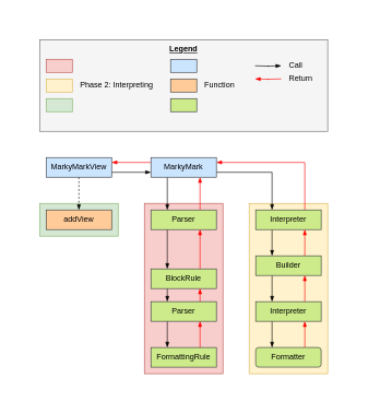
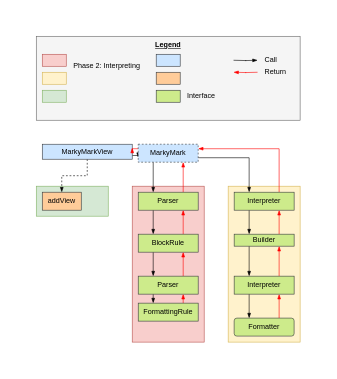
  <mxCell id="0" />
  <mxCell id="1" parent="0" />
  <mxCell id="2" value="" style="rounded=0;whiteSpace=wrap;html=1;dashed=1;strokeColor=none;strokeWidth=2;fillColor=#ffffff;fontFamily=Courier New;fontColor=#000000;align=left;" parent="1" vertex="1"><mxGeometry width="520" height="590" as="geometry" x="20" y="20" /></mxCell>
  <mxCell id="3" value="" style="rounded=0;whiteSpace=wrap;html=1;align=left;fillColor=#d5e8d4;strokeColor=#82b366;" parent="1" vertex="1"><mxGeometry x="60" y="310" width="120" height="50" as="geometry" /></mxCell>
  <mxCell id="4" value="" style="rounded=0;whiteSpace=wrap;html=1;align=left;fillColor=#fff2cc;strokeColor=#d6b656;" parent="1" vertex="1"><mxGeometry x="380" y="310" width="120" height="260" as="geometry" /></mxCell>
  <mxCell id="5" style="edgeStyle=orthogonalEdgeStyle;rounded=0;orthogonalLoop=1;jettySize=auto;html=1;exitX=0.25;exitY=1;exitDx=0;exitDy=0;entryX=0.25;entryY=0;entryDx=0;entryDy=0;endArrow=blockThin;endFill=1;strokeColor=#000000;fontFamily=Courier New;fontColor=#000000;" parent="1" source="7" target="10" edge="1"><mxGeometry relative="1" as="geometry" /></mxCell>
  <mxCell id="6" style="edgeStyle=orthogonalEdgeStyle;rounded=0;orthogonalLoop=1;jettySize=auto;html=1;exitX=0.75;exitY=0;exitDx=0;exitDy=0;entryX=1;entryY=0.25;entryDx=0;entryDy=0;endArrow=blockThin;endFill=1;strokeColor=#FF0000;fontFamily=Courier New;fontColor=#000000;" parent="1" source="7" target="48" edge="1"><mxGeometry relative="1" as="geometry" /></mxCell>
  <mxCell id="7" value="Interpreter" style="rounded=0;whiteSpace=wrap;html=1;strokeColor=#36393d;fillColor=#cdeb8b;align=center;" parent="1" vertex="1"><mxGeometry x="390" y="320" width="100" height="30" as="geometry" /></mxCell>
  <mxCell id="8" style="edgeStyle=orthogonalEdgeStyle;rounded=0;orthogonalLoop=1;jettySize=auto;html=1;exitX=0.25;exitY=1;exitDx=0;exitDy=0;entryX=0.25;entryY=0;entryDx=0;entryDy=0;endArrow=blockThin;endFill=1;strokeColor=#000000;fontFamily=Courier New;fontColor=#000000;" parent="1" source="10" target="15" edge="1"><mxGeometry relative="1" as="geometry" /></mxCell>
  <mxCell id="9" style="edgeStyle=orthogonalEdgeStyle;rounded=0;orthogonalLoop=1;jettySize=auto;html=1;exitX=0.75;exitY=0;exitDx=0;exitDy=0;entryX=0.75;entryY=1;entryDx=0;entryDy=0;endArrow=blockThin;endFill=1;strokeColor=#FF0000;fontFamily=Courier New;fontColor=#000000;" parent="1" source="10" target="7" edge="1"><mxGeometry relative="1" as="geometry" /></mxCell>
- <mxCell id="10" value="Builder" style="rounded=0;whiteSpace=wrap;html=1;strokeColor=#36393d;fillColor=#cdeb8b;align=center;" parent="1" vertex="1"><mxGeometry x="390" y="390" width="100" height="30" as="geometry" /></mxCell>
+ <mxCell id="10" value="Builder" style="rounded=0;whiteSpace=wrap;html=1;strokeColor=#36393d;fillColor=#cdeb8b;align=center;" parent="1" vertex="1"><mxGeometry x="390" y="390" width="100" height="20" as="geometry" /></mxCell>
  <mxCell id="11" style="edgeStyle=orthogonalEdgeStyle;rounded=0;orthogonalLoop=1;jettySize=auto;html=1;exitX=0.75;exitY=0;exitDx=0;exitDy=0;entryX=0.75;entryY=1;entryDx=0;entryDy=0;endArrow=blockThin;endFill=1;strokeColor=#FF0000;fontFamily=Courier New;fontColor=#000000;" parent="1" source="12" target="15" edge="1"><mxGeometry relative="1" as="geometry" /></mxCell>
  <mxCell id="12" value="Formatter" style="whiteSpace=wrap;html=1;strokeColor=#36393d;fillColor=#cdeb8b;align=center;rounded=1;" parent="1" vertex="1"><mxGeometry x="390" y="530" width="100" height="30" as="geometry" /></mxCell>
  <mxCell id="13" style="edgeStyle=orthogonalEdgeStyle;rounded=0;orthogonalLoop=1;jettySize=auto;html=1;exitX=0.25;exitY=1;exitDx=0;exitDy=0;entryX=0.25;entryY=0;entryDx=0;entryDy=0;endArrow=blockThin;endFill=1;strokeColor=#000000;fontFamily=Courier New;fontColor=#000000;" parent="1" source="15" target="12" edge="1"><mxGeometry relative="1" as="geometry" /></mxCell>
  <mxCell id="14" style="edgeStyle=orthogonalEdgeStyle;rounded=0;orthogonalLoop=1;jettySize=auto;html=1;exitX=0.75;exitY=0;exitDx=0;exitDy=0;entryX=0.75;entryY=1;entryDx=0;entryDy=0;endArrow=blockThin;endFill=1;strokeColor=#FF0000;fontFamily=Courier New;fontColor=#000000;" parent="1" source="15" target="10" edge="1"><mxGeometry relative="1" as="geometry" /></mxCell>
  <mxCell id="15" value="Interpreter" style="rounded=0;whiteSpace=wrap;html=1;strokeColor=#36393d;fillColor=#cdeb8b;align=center;" parent="1" vertex="1"><mxGeometry x="390" y="460" width="100" height="30" as="geometry" /></mxCell>
  <mxCell id="16" value="" style="rounded=0;whiteSpace=wrap;html=1;strokeColor=#666666;fillColor=#f5f5f5;align=left;fontColor=#333333;" parent="1" vertex="1"><mxGeometry x="60" y="60" width="440" height="140" as="geometry" /></mxCell>
  <mxCell id="17" value="" style="rounded=0;whiteSpace=wrap;html=1;fillColor=#f8cecc;strokeColor=#b85450;" parent="1" vertex="1"><mxGeometry x="70" y="90" width="40" height="20" as="geometry" /></mxCell>
  <mxCell id="18" value="" style="rounded=0;whiteSpace=wrap;html=1;align=left;fillColor=#fff2cc;strokeColor=#d6b656;" parent="1" vertex="1"><mxGeometry x="70" y="120" width="40" height="20" as="geometry" /></mxCell>
- <mxCell id="19" value="Phase 2: Interpreting" style="text;html=1;strokeColor=none;fillColor=none;align=left;verticalAlign=middle;whiteSpace=wrap;rounded=0;" parent="1" vertex="1"><mxGeometry x="120" y="120" width="120" height="20" as="geometry" /></mxCell>
+ <mxCell id="19" value="Phase 2: Interpreting" style="text;html=1;strokeColor=none;fillColor=none;align=left;verticalAlign=middle;whiteSpace=wrap;rounded=0;" parent="1" vertex="1"><mxGeometry x="120" y="100" width="120" height="20" as="geometry" /></mxCell>
  <mxCell id="20" value="" style="rounded=0;whiteSpace=wrap;html=1;align=left;fillColor=#d5e8d4;strokeColor=#82b366;" parent="1" vertex="1"><mxGeometry x="70" y="150" width="40" height="20" as="geometry" /></mxCell>
  <mxCell id="21" value="Legend" style="text;html=1;strokeColor=none;fillColor=none;align=center;verticalAlign=middle;whiteSpace=wrap;rounded=0;fontStyle=5" parent="1" vertex="1"><mxGeometry x="260" y="70" width="40" height="10" as="geometry" /></mxCell>
  <mxCell id="22" value="" style="rounded=0;whiteSpace=wrap;html=1;fillColor=#f8cecc;strokeColor=#b85450;" parent="1" vertex="1"><mxGeometry x="220" y="310" width="120" height="260" as="geometry" /></mxCell>
  <mxCell id="23" style="edgeStyle=orthogonalEdgeStyle;rounded=0;orthogonalLoop=1;jettySize=auto;html=1;exitX=0.25;exitY=1;exitDx=0;exitDy=0;entryX=0.25;entryY=0;entryDx=0;entryDy=0;endArrow=blockThin;endFill=1;strokeColor=#000000;fontFamily=Courier New;fontColor=#000000;" parent="1" source="25" target="28" edge="1"><mxGeometry relative="1" as="geometry" /></mxCell>
  <mxCell id="24" style="edgeStyle=orthogonalEdgeStyle;rounded=0;orthogonalLoop=1;jettySize=auto;html=1;exitX=0.75;exitY=0;exitDx=0;exitDy=0;entryX=0.75;entryY=1;entryDx=0;entryDy=0;endArrow=blockThin;endFill=1;strokeColor=#FF0000;fontFamily=Courier New;fontColor=#000000;" parent="1" source="25" target="48" edge="1"><mxGeometry relative="1" as="geometry" /></mxCell>
  <mxCell id="25" value="Parser" style="rounded=0;whiteSpace=wrap;html=1;strokeColor=#36393d;fillColor=#cdeb8b;align=center;" parent="1" vertex="1"><mxGeometry x="230" y="320" width="100" height="30" as="geometry" /></mxCell>
  <mxCell id="26" style="edgeStyle=orthogonalEdgeStyle;rounded=0;orthogonalLoop=1;jettySize=auto;html=1;exitX=0.25;exitY=1;exitDx=0;exitDy=0;entryX=0.25;entryY=0;entryDx=0;entryDy=0;endArrow=blockThin;endFill=1;strokeColor=#000000;fontFamily=Courier New;fontColor=#000000;" parent="1" source="28" target="31" edge="1"><mxGeometry relative="1" as="geometry" /></mxCell>
  <mxCell id="27" style="edgeStyle=orthogonalEdgeStyle;rounded=0;orthogonalLoop=1;jettySize=auto;html=1;exitX=0.75;exitY=0;exitDx=0;exitDy=0;entryX=0.75;entryY=1;entryDx=0;entryDy=0;endArrow=blockThin;endFill=1;strokeColor=#FF0000;fontFamily=Courier New;fontColor=#000000;" parent="1" source="28" target="25" edge="1"><mxGeometry relative="1" as="geometry" /></mxCell>
- <mxCell id="28" value="BlockRule" style="rounded=0;whiteSpace=wrap;html=1;strokeColor=#36393d;fillColor=#cdeb8b;align=center;" parent="1" vertex="1"><mxGeometry x="230" y="410" width="100" height="30" as="geometry" /></mxCell>
+ <mxCell id="28" value="BlockRule" style="rounded=0;whiteSpace=wrap;html=1;strokeColor=#36393d;fillColor=#cdeb8b;align=center;" parent="1" vertex="1"><mxGeometry x="230" y="390" width="100" height="30" as="geometry" /></mxCell>
  <mxCell id="29" style="edgeStyle=orthogonalEdgeStyle;rounded=0;orthogonalLoop=1;jettySize=auto;html=1;exitX=0.25;exitY=1;exitDx=0;exitDy=0;entryX=0.25;entryY=0;entryDx=0;entryDy=0;endArrow=blockThin;endFill=1;strokeColor=#000000;fontFamily=Courier New;fontColor=#000000;" parent="1" source="31" target="33" edge="1"><mxGeometry relative="1" as="geometry" /></mxCell>
  <mxCell id="30" style="edgeStyle=orthogonalEdgeStyle;rounded=0;orthogonalLoop=1;jettySize=auto;html=1;exitX=0.75;exitY=0;exitDx=0;exitDy=0;entryX=0.75;entryY=1;entryDx=0;entryDy=0;endArrow=blockThin;endFill=1;strokeColor=#FF0000;fontFamily=Courier New;fontColor=#000000;" parent="1" source="31" target="28" edge="1"><mxGeometry relative="1" as="geometry" /></mxCell>
  <mxCell id="31" value="Parser" style="rounded=0;whiteSpace=wrap;html=1;strokeColor=#36393d;fillColor=#cdeb8b;align=center;" parent="1" vertex="1"><mxGeometry x="230" y="460" width="100" height="30" as="geometry" /></mxCell>
  <mxCell id="32" style="edgeStyle=orthogonalEdgeStyle;rounded=0;orthogonalLoop=1;jettySize=auto;html=1;exitX=0.75;exitY=0;exitDx=0;exitDy=0;entryX=0.75;entryY=1;entryDx=0;entryDy=0;endArrow=blockThin;endFill=1;strokeColor=#FF0000;fontFamily=Courier New;fontColor=#000000;" parent="1" source="33" target="31" edge="1"><mxGeometry relative="1" as="geometry" /></mxCell>
- <mxCell id="33" value="FormattingRule" style="rounded=0;whiteSpace=wrap;html=1;strokeColor=#36393d;fillColor=#cdeb8b;align=center;" parent="1" vertex="1"><mxGeometry x="230" y="530" width="100" height="30" as="geometry" /></mxCell>
+ <mxCell id="33" value="FormattingRule" style="rounded=0;whiteSpace=wrap;html=1;strokeColor=#36393d;fillColor=#cdeb8b;align=center;" parent="1" vertex="1"><mxGeometry x="230" y="505" width="100" height="30" as="geometry" /></mxCell>
  <mxCell id="34" style="edgeStyle=orthogonalEdgeStyle;rounded=0;orthogonalLoop=1;jettySize=auto;html=1;exitX=0.5;exitY=1;exitDx=0;exitDy=0;entryX=0.5;entryY=0;entryDx=0;entryDy=0;endArrow=blockThin;endFill=1;strokeColor=#000000;fontFamily=Courier New;fontColor=#000000;dashed=1;" parent="1" source="36" target="37" edge="1"><mxGeometry relative="1" as="geometry" /></mxCell>
  <mxCell id="35" style="edgeStyle=orthogonalEdgeStyle;rounded=0;orthogonalLoop=1;jettySize=auto;html=1;exitX=1;exitY=0.75;exitDx=0;exitDy=0;entryX=0;entryY=0.75;entryDx=0;entryDy=0;endArrow=blockThin;endFill=1;strokeColor=#000000;fontFamily=Courier New;fontColor=#000000;" parent="1" source="36" target="48" edge="1"><mxGeometry relative="1" as="geometry" /></mxCell>
- <mxCell id="36" value="MarkyMarkView" style="rounded=0;whiteSpace=wrap;html=1;strokeColor=#36393d;fillColor=#cce5ff;align=center;" parent="1" vertex="1"><mxGeometry x="70" y="240" width="100" height="30" as="geometry" /></mxCell>
- <mxCell id="37" value="addView" style="rounded=0;whiteSpace=wrap;html=1;strokeColor=#36393d;fillColor=#ffcc99;align=center;" parent="1" vertex="1"><mxGeometry x="70" y="320" width="100" height="30" as="geometry" /></mxCell>
+ <mxCell id="36" value="MarkyMarkView" style="rounded=0;whiteSpace=wrap;html=1;strokeColor=#36393d;fillColor=#cce5ff;align=center;" parent="1" vertex="1"><mxGeometry x="70" y="240" width="150" height="25" as="geometry" /></mxCell>
+ <mxCell id="37" value="addView" style="rounded=0;whiteSpace=wrap;html=1;strokeColor=#36393d;fillColor=#ffcc99;align=center;" parent="1" vertex="1"><mxGeometry x="70" y="320" width="65" height="30" as="geometry" /></mxCell>
  <mxCell id="38" value="" style="rounded=0;whiteSpace=wrap;html=1;strokeColor=#36393d;fillColor=#cce5ff;align=center;" parent="1" vertex="1"><mxGeometry x="260" y="90" width="40" height="20" as="geometry" /></mxCell>
  <mxCell id="39" value="" style="rounded=0;whiteSpace=wrap;html=1;strokeColor=#36393d;fillColor=#ffcc99;align=center;" parent="1" vertex="1"><mxGeometry x="260" y="120" width="40" height="20" as="geometry" /></mxCell>
- <mxCell id="40" value="Function" style="text;html=1;strokeColor=none;fillColor=none;align=left;verticalAlign=middle;whiteSpace=wrap;rounded=0;" parent="1" vertex="1"><mxGeometry x="310" y="120" width="60" height="20" as="geometry" /></mxCell>
  <mxCell id="41" style="edgeStyle=orthogonalEdgeStyle;rounded=0;orthogonalLoop=1;jettySize=auto;html=1;exitX=1;exitY=0.25;exitDx=0;exitDy=0;endArrow=blockThin;endFill=1;strokeColor=#000000;fontFamily=Courier New;fontColor=#000000;" parent="1" edge="1"><mxGeometry relative="1" as="geometry"><mxPoint x="389" y="100" as="sourcePoint" /><mxPoint x="429" y="100" as="targetPoint" /></mxGeometry></mxCell>
  <mxCell id="42" value="Call" style="text;html=1;strokeColor=none;fillColor=none;align=left;verticalAlign=middle;whiteSpace=wrap;rounded=0;" parent="1" vertex="1"><mxGeometry x="439" y="90" width="30" height="20" as="geometry" /></mxCell>
  <mxCell id="43" style="edgeStyle=orthogonalEdgeStyle;rounded=0;orthogonalLoop=1;jettySize=auto;html=1;entryX=1;entryY=0.75;entryDx=0;entryDy=0;endArrow=blockThin;endFill=1;strokeColor=#FF0000;fontFamily=Courier New;fontColor=#000000;" parent="1" edge="1"><mxGeometry relative="1" as="geometry"><mxPoint x="429" y="120" as="sourcePoint" /><mxPoint x="389" y="120" as="targetPoint" /></mxGeometry></mxCell>
  <mxCell id="44" value="Return" style="text;html=1;strokeColor=none;fillColor=none;align=left;verticalAlign=middle;whiteSpace=wrap;rounded=0;" parent="1" vertex="1"><mxGeometry x="439" y="110" width="40" height="20" as="geometry" /></mxCell>
  <mxCell id="45" style="edgeStyle=orthogonalEdgeStyle;rounded=0;orthogonalLoop=1;jettySize=auto;html=1;exitX=0.25;exitY=1;exitDx=0;exitDy=0;entryX=0.25;entryY=0;entryDx=0;entryDy=0;endArrow=blockThin;endFill=1;strokeColor=#000000;fontFamily=Courier New;fontColor=#000000;" parent="1" source="48" target="25" edge="1"><mxGeometry relative="1" as="geometry" /></mxCell>
  <mxCell id="46" style="edgeStyle=orthogonalEdgeStyle;rounded=0;orthogonalLoop=1;jettySize=auto;html=1;exitX=1;exitY=0.75;exitDx=0;exitDy=0;entryX=0.25;entryY=0;entryDx=0;entryDy=0;endArrow=blockThin;endFill=1;strokeColor=#000000;fontFamily=Courier New;fontColor=#000000;" parent="1" source="48" target="7" edge="1"><mxGeometry relative="1" as="geometry" /></mxCell>
  <mxCell id="47" style="edgeStyle=orthogonalEdgeStyle;rounded=0;orthogonalLoop=1;jettySize=auto;html=1;exitX=0;exitY=0.25;exitDx=0;exitDy=0;entryX=1;entryY=0.25;entryDx=0;entryDy=0;endArrow=blockThin;endFill=1;strokeColor=#FF0000;fontFamily=Courier New;fontColor=#000000;" parent="1" source="48" target="36" edge="1"><mxGeometry relative="1" as="geometry" /></mxCell>
- <mxCell id="48" value="MarkyMark" style="rounded=0;whiteSpace=wrap;html=1;strokeColor=#36393d;fillColor=#cce5ff;align=center;" parent="1" vertex="1"><mxGeometry x="230" y="240" width="100" height="30" as="geometry" /></mxCell>
+ <mxCell id="48" value="MarkyMark" style="rounded=0;whiteSpace=wrap;html=1;strokeColor=#36393d;fillColor=#cce5ff;align=center;dashed=1;" parent="1" vertex="1"><mxGeometry x="230" y="240" width="100" height="30" as="geometry" /></mxCell>
  <mxCell id="49" value="" style="rounded=0;whiteSpace=wrap;html=1;strokeColor=#36393d;fillColor=#cdeb8b;align=center;" parent="1" vertex="1"><mxGeometry x="260" y="150" width="40" height="20" as="geometry" /></mxCell>
+ <mxCell id="50" value="Interface" style="text;html=1;strokeColor=none;fillColor=none;align=left;verticalAlign=middle;whiteSpace=wrap;rounded=0;" parent="1" vertex="1"><mxGeometry x="310" y="150" width="50" height="20" as="geometry" /></mxCell>
